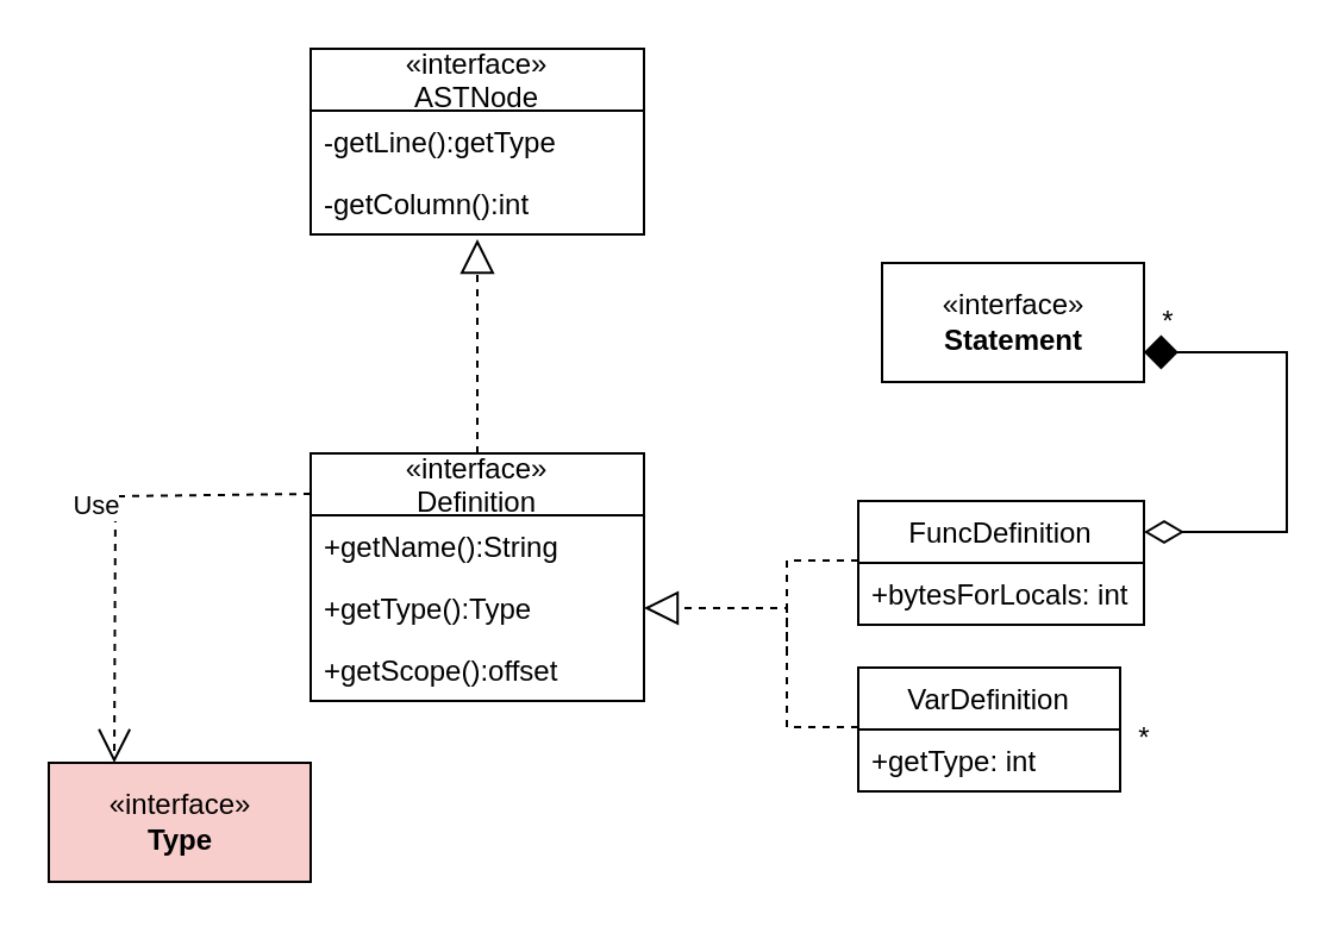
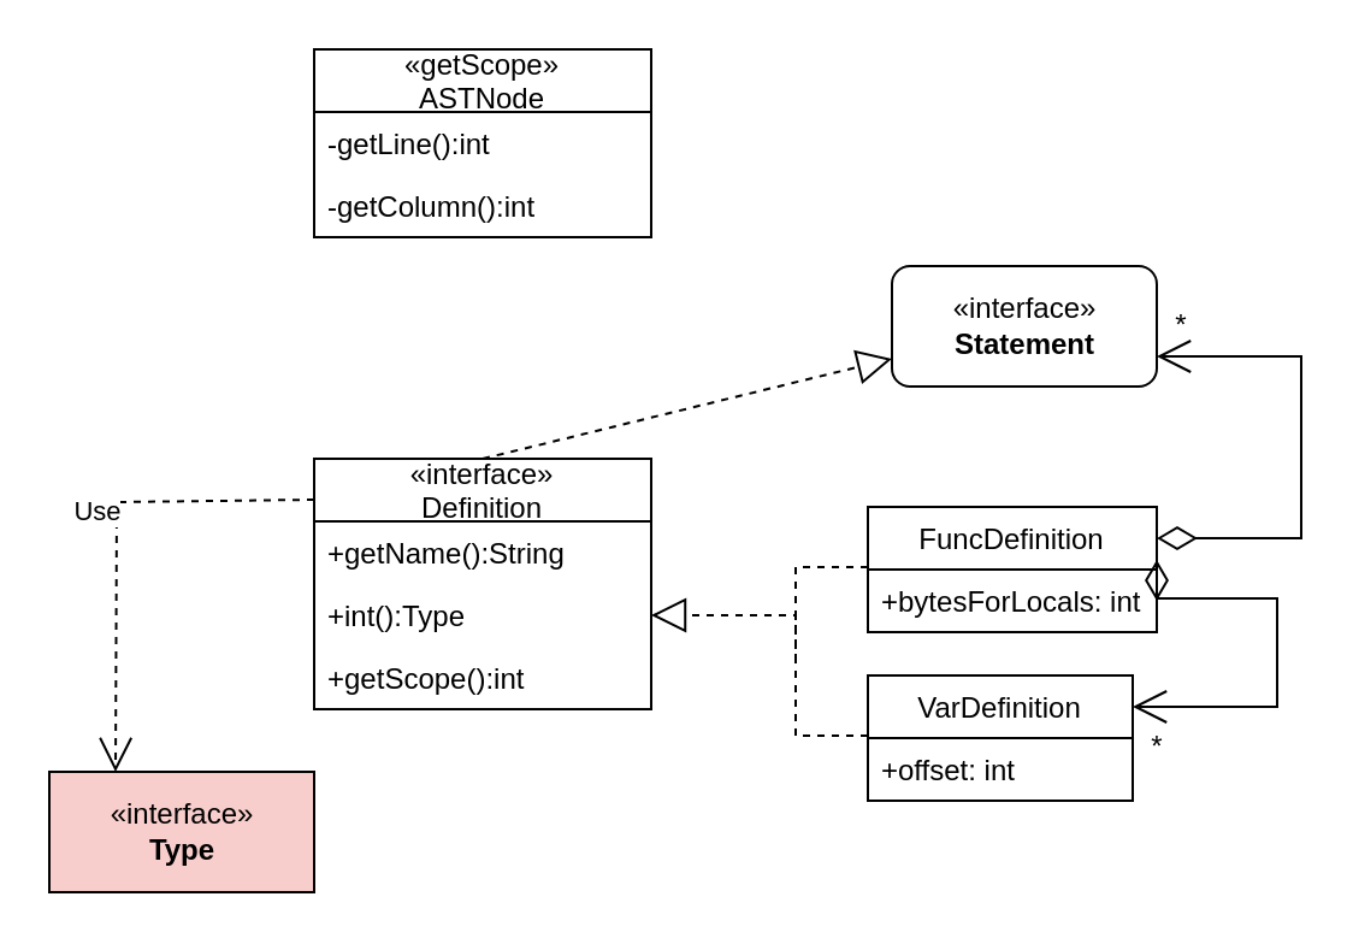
  <mxCell id="0" />
  <mxCell id="1" parent="0" />
  <mxCell id="2" value="«interface»&lt;br&gt;&lt;b&gt;Type&lt;/b&gt;" style="html=1;fillColor=#f8cecc;" vertex="1" parent="1"><mxGeometry x="20" y="320" width="110" height="50" as="geometry" /></mxCell>
  <mxCell id="3" value="" style="endArrow=block;dashed=1;endFill=0;endSize=12;html=1;rounded=0;entryX=1;entryY=0.5;entryDx=0;entryDy=0;exitX=0;exitY=0.5;exitDx=0;exitDy=0;" edge="1" parent="1" target="14"><mxGeometry width="160" relative="1" as="geometry"><mxPoint x="360" y="305" as="sourcePoint" /><mxPoint x="270" y="181" as="targetPoint" /><Array as="points"><mxPoint x="330" y="305" /><mxPoint x="330" y="255" /><mxPoint x="300" y="255" /></Array></mxGeometry></mxCell>
  <mxCell id="4" value="" style="endArrow=none;dashed=1;html=1;rounded=0;exitX=0;exitY=0.5;exitDx=0;exitDy=0;" edge="1" parent="1"><mxGeometry width="50" height="50" relative="1" as="geometry"><mxPoint x="360" y="235" as="sourcePoint" /><mxPoint x="330" y="275" as="targetPoint" /><Array as="points"><mxPoint x="330" y="235" /></Array></mxGeometry></mxCell>
+ <mxCell id="5" value="" style="endArrow=open;html=1;endSize=12;startArrow=diamondThin;startSize=14;startFill=0;edgeStyle=orthogonalEdgeStyle;align=left;verticalAlign=bottom;rounded=0;exitX=1;exitY=0.5;exitDx=0;exitDy=0;entryX=1;entryY=0.25;entryDx=0;entryDy=0;" edge="1" parent="1" source="22" target="19"><mxGeometry x="-0.976" y="12" relative="1" as="geometry"><mxPoint x="470" y="247.5" as="sourcePoint" /><mxPoint x="490" y="310" as="targetPoint" /><Array as="points"><mxPoint x="530" y="248" /><mxPoint x="530" y="293" /></Array><mxPoint as="offset" /></mxGeometry></mxCell>
  <mxCell id="6" value="*" style="text;html=1;align=center;verticalAlign=middle;resizable=0;points=[];autosize=1;strokeColor=none;fillColor=none;" vertex="1" parent="1"><mxGeometry x="470" y="300" width="20" height="20" as="geometry" /></mxCell>
- <mxCell id="7" value="" style="endArrow=block;dashed=1;endFill=0;endSize=12;html=1;rounded=0;entryX=0.5;entryY=1.077;entryDx=0;entryDy=0;exitX=0.5;exitY=0;exitDx=0;exitDy=0;entryPerimeter=0;" edge="1" parent="1" source="12" target="11"><mxGeometry width="160" relative="1" as="geometry"><mxPoint x="650" y="220" as="sourcePoint" /><mxPoint x="650" y="90" as="targetPoint" /></mxGeometry></mxCell>
+ <mxCell id="7" value="" style="endArrow=block;dashed=1;endFill=0;endSize=12;html=1;rounded=0;exitX=0.5;exitY=0;exitDx=0;exitDy=0;" edge="1" parent="1" source="12" target="16"><mxGeometry width="160" relative="1" as="geometry"><mxPoint x="650" y="220" as="sourcePoint" /><mxPoint x="650" y="90" as="targetPoint" /></mxGeometry></mxCell>
  <mxCell id="8" value="Use" style="endArrow=open;endSize=12;dashed=1;html=1;rounded=0;entryX=0.25;entryY=0;entryDx=0;entryDy=0;exitX=0;exitY=0.5;exitDx=0;exitDy=0;" edge="1" parent="1" target="2"><mxGeometry x="-0.118" y="-8" width="160" relative="1" as="geometry"><mxPoint x="130" y="207" as="sourcePoint" /><mxPoint x="600" y="420" as="targetPoint" /><Array as="points"><mxPoint x="48" y="208" /></Array><mxPoint as="offset" /></mxGeometry></mxCell>
- <mxCell id="9" value="«interface»&#10;ASTNode" style="swimlane;fontStyle=0;childLayout=stackLayout;horizontal=1;startSize=26;fillColor=none;horizontalStack=0;resizeParent=1;resizeParentMax=0;resizeLast=0;collapsible=1;marginBottom=0;" vertex="1" parent="1"><mxGeometry x="130" y="20" width="140" height="78" as="geometry" /></mxCell>
- <mxCell id="10" value="-getLine():getType" style="text;strokeColor=none;fillColor=none;align=left;verticalAlign=top;spacingLeft=4;spacingRight=4;overflow=hidden;rotatable=0;points=[[0,0.5],[1,0.5]];portConstraint=eastwest;" vertex="1" parent="9"><mxGeometry y="26" width="140" height="26" as="geometry" /></mxCell>
+ <mxCell id="9" value="«getScope»&#10;ASTNode" style="swimlane;fontStyle=0;childLayout=stackLayout;horizontal=1;startSize=26;fillColor=none;horizontalStack=0;resizeParent=1;resizeParentMax=0;resizeLast=0;collapsible=1;marginBottom=0;" vertex="1" parent="1"><mxGeometry x="130" y="20" width="140" height="78" as="geometry" /></mxCell>
+ <mxCell id="10" value="-getLine():int" style="text;strokeColor=none;fillColor=none;align=left;verticalAlign=top;spacingLeft=4;spacingRight=4;overflow=hidden;rotatable=0;points=[[0,0.5],[1,0.5]];portConstraint=eastwest;" vertex="1" parent="9"><mxGeometry y="26" width="140" height="26" as="geometry" /></mxCell>
  <mxCell id="11" value="-getColumn():int" style="text;strokeColor=none;fillColor=none;align=left;verticalAlign=top;spacingLeft=4;spacingRight=4;overflow=hidden;rotatable=0;points=[[0,0.5],[1,0.5]];portConstraint=eastwest;" vertex="1" parent="9"><mxGeometry y="52" width="140" height="26" as="geometry" /></mxCell>
  <mxCell id="12" value="«interface»&#10;Definition" style="swimlane;fontStyle=0;childLayout=stackLayout;horizontal=1;startSize=26;fillColor=none;horizontalStack=0;resizeParent=1;resizeParentMax=0;resizeLast=0;collapsible=1;marginBottom=0;" vertex="1" parent="1"><mxGeometry x="130" y="190" width="140" height="104" as="geometry" /></mxCell>
  <mxCell id="13" value="+getName():String" style="text;strokeColor=none;fillColor=none;align=left;verticalAlign=top;spacingLeft=4;spacingRight=4;overflow=hidden;rotatable=0;points=[[0,0.5],[1,0.5]];portConstraint=eastwest;" vertex="1" parent="12"><mxGeometry y="26" width="140" height="26" as="geometry" /></mxCell>
- <mxCell id="14" value="+getType():Type" style="text;strokeColor=none;fillColor=none;align=left;verticalAlign=top;spacingLeft=4;spacingRight=4;overflow=hidden;rotatable=0;points=[[0,0.5],[1,0.5]];portConstraint=eastwest;" vertex="1" parent="12"><mxGeometry y="52" width="140" height="26" as="geometry" /></mxCell>
- <mxCell id="15" value="+getScope():offset" style="text;strokeColor=none;fillColor=none;align=left;verticalAlign=top;spacingLeft=4;spacingRight=4;overflow=hidden;rotatable=0;points=[[0,0.5],[1,0.5]];portConstraint=eastwest;" vertex="1" parent="12"><mxGeometry y="78" width="140" height="26" as="geometry" /></mxCell>
- <mxCell id="16" value="«interface»&lt;br&gt;&lt;b&gt;Statement&lt;/b&gt;" style="html=1;" vertex="1" parent="1"><mxGeometry x="370" y="110" width="110" height="50" as="geometry" /></mxCell>
- <mxCell id="17" value="" style="endArrow=diamond;html=1;endSize=12;startArrow=diamondThin;startSize=14;startFill=0;edgeStyle=orthogonalEdgeStyle;align=left;verticalAlign=bottom;rounded=0;exitX=1;exitY=0.25;exitDx=0;exitDy=0;entryX=1;entryY=0.75;entryDx=0;entryDy=0;" edge="1" parent="1" source="21" target="16"><mxGeometry x="-0.976" y="12" relative="1" as="geometry"><mxPoint x="470" y="222.5" as="sourcePoint" /><mxPoint x="482.09" y="319.9" as="targetPoint" /><Array as="points"><mxPoint x="540" y="223" /><mxPoint x="540" y="148" /><mxPoint x="480" y="148" /></Array><mxPoint as="offset" /></mxGeometry></mxCell>
+ <mxCell id="14" value="+int():Type" style="text;strokeColor=none;fillColor=none;align=left;verticalAlign=top;spacingLeft=4;spacingRight=4;overflow=hidden;rotatable=0;points=[[0,0.5],[1,0.5]];portConstraint=eastwest;" vertex="1" parent="12"><mxGeometry y="52" width="140" height="26" as="geometry" /></mxCell>
+ <mxCell id="15" value="+getScope():int" style="text;strokeColor=none;fillColor=none;align=left;verticalAlign=top;spacingLeft=4;spacingRight=4;overflow=hidden;rotatable=0;points=[[0,0.5],[1,0.5]];portConstraint=eastwest;" vertex="1" parent="12"><mxGeometry y="78" width="140" height="26" as="geometry" /></mxCell>
+ <mxCell id="16" value="«interface»&lt;br&gt;&lt;b&gt;Statement&lt;/b&gt;" style="html=1;rounded=1;" vertex="1" parent="1"><mxGeometry x="370" y="110" width="110" height="50" as="geometry" /></mxCell>
+ <mxCell id="17" value="" style="endArrow=open;html=1;endSize=12;startArrow=diamondThin;startSize=14;startFill=0;edgeStyle=orthogonalEdgeStyle;align=left;verticalAlign=bottom;rounded=0;exitX=1;exitY=0.25;exitDx=0;exitDy=0;entryX=1;entryY=0.75;entryDx=0;entryDy=0;" edge="1" parent="1" source="21" target="16"><mxGeometry x="-0.976" y="12" relative="1" as="geometry"><mxPoint x="470" y="222.5" as="sourcePoint" /><mxPoint x="482.09" y="319.9" as="targetPoint" /><Array as="points"><mxPoint x="540" y="223" /><mxPoint x="540" y="148" /><mxPoint x="480" y="148" /></Array><mxPoint as="offset" /></mxGeometry></mxCell>
  <mxCell id="18" value="*" style="text;html=1;align=center;verticalAlign=middle;resizable=0;points=[];autosize=1;strokeColor=none;fillColor=none;" vertex="1" parent="1"><mxGeometry x="480" y="125" width="20" height="20" as="geometry" /></mxCell>
  <mxCell id="19" value="VarDefinition" style="swimlane;fontStyle=0;childLayout=stackLayout;horizontal=1;startSize=26;fillColor=none;horizontalStack=0;resizeParent=1;resizeParentMax=0;resizeLast=0;collapsible=1;marginBottom=0;" vertex="1" parent="1"><mxGeometry x="360" y="280" width="110" height="52" as="geometry" /></mxCell>
- <mxCell id="20" value="+getType: int" style="text;strokeColor=none;fillColor=none;align=left;verticalAlign=top;spacingLeft=4;spacingRight=4;overflow=hidden;rotatable=0;points=[[0,0.5],[1,0.5]];portConstraint=eastwest;" vertex="1" parent="19"><mxGeometry y="26" width="110" height="26" as="geometry" /></mxCell>
+ <mxCell id="20" value="+offset: int" style="text;strokeColor=none;fillColor=none;align=left;verticalAlign=top;spacingLeft=4;spacingRight=4;overflow=hidden;rotatable=0;points=[[0,0.5],[1,0.5]];portConstraint=eastwest;" vertex="1" parent="19"><mxGeometry y="26" width="110" height="26" as="geometry" /></mxCell>
  <mxCell id="21" value="FuncDefinition" style="swimlane;fontStyle=0;childLayout=stackLayout;horizontal=1;startSize=26;fillColor=none;horizontalStack=0;resizeParent=1;resizeParentMax=0;resizeLast=0;collapsible=1;marginBottom=0;" vertex="1" parent="1"><mxGeometry x="360" y="210" width="120" height="52" as="geometry" /></mxCell>
  <mxCell id="22" value="+bytesForLocals: int" style="text;strokeColor=none;fillColor=none;align=left;verticalAlign=top;spacingLeft=4;spacingRight=4;overflow=hidden;rotatable=0;points=[[0,0.5],[1,0.5]];portConstraint=eastwest;" vertex="1" parent="21"><mxGeometry y="26" width="120" height="26" as="geometry" /></mxCell>
